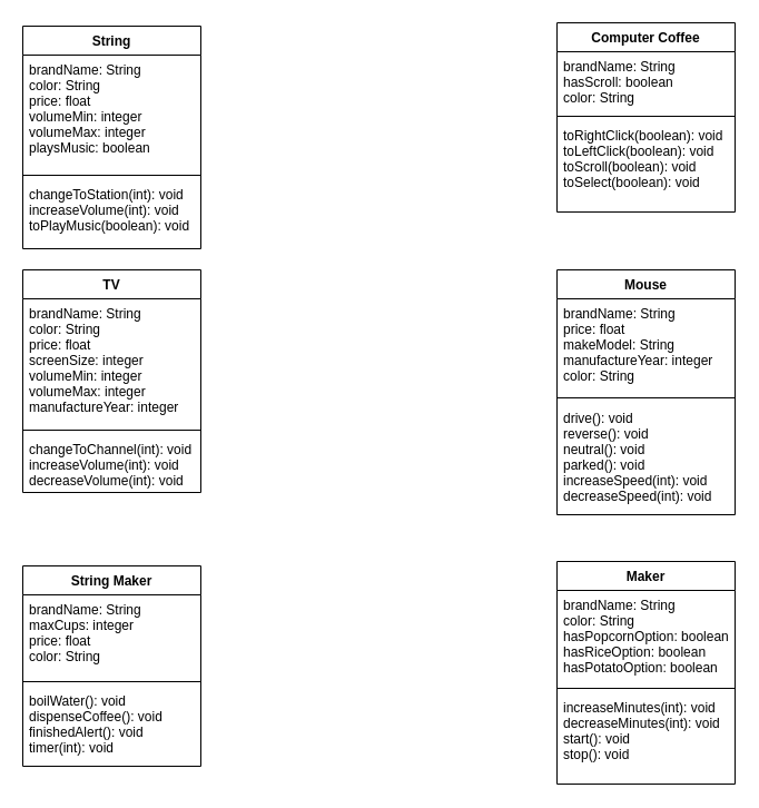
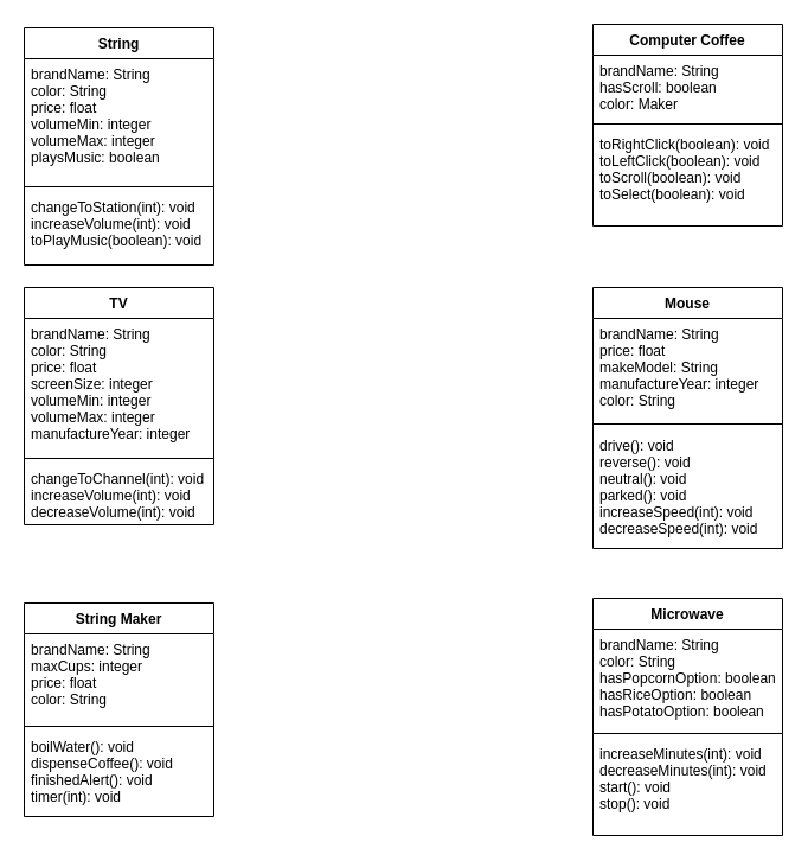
  <mxCell id="0" />
  <mxCell id="1" parent="0" />
  <mxCell id="2" value="String" style="swimlane;fontStyle=1;align=center;verticalAlign=top;childLayout=stackLayout;horizontal=1;startSize=26;horizontalStack=0;resizeParent=1;resizeParentMax=0;resizeLast=0;collapsible=1;marginBottom=0;" vertex="1" parent="1"><mxGeometry x="20" y="23" width="160" height="200" as="geometry" /></mxCell>
  <mxCell id="3" value="brandName: String&#10;color: String&#10;price: float&#10;volumeMin: integer&#10;volumeMax: integer&#10;playsMusic: boolean" style="text;strokeColor=none;fillColor=none;align=left;verticalAlign=top;spacingLeft=4;spacingRight=4;overflow=hidden;rotatable=0;points=[[0,0.5],[1,0.5]];portConstraint=eastwest;" vertex="1" parent="2"><mxGeometry y="26" width="160" height="104" as="geometry" /></mxCell>
  <mxCell id="4" value="" style="line;strokeWidth=1;fillColor=none;align=left;verticalAlign=middle;spacingTop=-1;spacingLeft=3;spacingRight=3;rotatable=0;labelPosition=right;points=[];portConstraint=eastwest;" vertex="1" parent="2"><mxGeometry y="130" width="160" height="8" as="geometry" /></mxCell>
  <mxCell id="5" value="changeToStation(int): void&#10;increaseVolume(int): void&#10;toPlayMusic(boolean): void" style="text;strokeColor=none;fillColor=none;align=left;verticalAlign=top;spacingLeft=4;spacingRight=4;overflow=hidden;rotatable=0;points=[[0,0.5],[1,0.5]];portConstraint=eastwest;" vertex="1" parent="2"><mxGeometry y="138" width="160" height="62" as="geometry" /></mxCell>
  <mxCell id="6" value="TV" style="swimlane;fontStyle=1;align=center;verticalAlign=top;childLayout=stackLayout;horizontal=1;startSize=26;horizontalStack=0;resizeParent=1;resizeParentMax=0;resizeLast=0;collapsible=1;marginBottom=0;" vertex="1" parent="1"><mxGeometry x="20" y="242" width="160" height="200" as="geometry" /></mxCell>
  <mxCell id="7" value="brandName: String&#10;color: String&#10;price: float&#10;screenSize: integer&#10;volumeMin: integer&#10;volumeMax: integer&#10;manufactureYear: integer&#10;" style="text;strokeColor=none;fillColor=none;align=left;verticalAlign=top;spacingLeft=4;spacingRight=4;overflow=hidden;rotatable=0;points=[[0,0.5],[1,0.5]];portConstraint=eastwest;" vertex="1" parent="6"><mxGeometry y="26" width="160" height="114" as="geometry" /></mxCell>
  <mxCell id="8" value="" style="line;strokeWidth=1;fillColor=none;align=left;verticalAlign=middle;spacingTop=-1;spacingLeft=3;spacingRight=3;rotatable=0;labelPosition=right;points=[];portConstraint=eastwest;" vertex="1" parent="6"><mxGeometry y="140" width="160" height="8" as="geometry" /></mxCell>
  <mxCell id="9" value="changeToChannel(int): void&#10;increaseVolume(int): void&#10;decreaseVolume(int): void&#10;" style="text;strokeColor=none;fillColor=none;align=left;verticalAlign=top;spacingLeft=4;spacingRight=4;overflow=hidden;rotatable=0;points=[[0,0.5],[1,0.5]];portConstraint=eastwest;" vertex="1" parent="6"><mxGeometry y="148" width="160" height="52" as="geometry" /></mxCell>
  <mxCell id="10" value="Mouse" style="swimlane;fontStyle=1;align=center;verticalAlign=top;childLayout=stackLayout;horizontal=1;startSize=26;horizontalStack=0;resizeParent=1;resizeParentMax=0;resizeLast=0;collapsible=1;marginBottom=0;" vertex="1" parent="1"><mxGeometry x="500" y="242" width="160" height="220" as="geometry" /></mxCell>
  <mxCell id="11" value="brandName: String&#10;price: float&#10;makeModel: String&#10;manufactureYear: integer&#10;color: String&#10;" style="text;strokeColor=none;fillColor=none;align=left;verticalAlign=top;spacingLeft=4;spacingRight=4;overflow=hidden;rotatable=0;points=[[0,0.5],[1,0.5]];portConstraint=eastwest;" vertex="1" parent="10"><mxGeometry y="26" width="160" height="84" as="geometry" /></mxCell>
  <mxCell id="12" value="" style="line;strokeWidth=1;fillColor=none;align=left;verticalAlign=middle;spacingTop=-1;spacingLeft=3;spacingRight=3;rotatable=0;labelPosition=right;points=[];portConstraint=eastwest;" vertex="1" parent="10"><mxGeometry y="110" width="160" height="10" as="geometry" /></mxCell>
  <mxCell id="13" value="drive(): void&#10;reverse(): void&#10;neutral(): void&#10;parked(): void&#10;increaseSpeed(int): void&#10;decreaseSpeed(int): void" style="text;strokeColor=none;fillColor=none;align=left;verticalAlign=top;spacingLeft=4;spacingRight=4;overflow=hidden;rotatable=0;points=[[0,0.5],[1,0.5]];portConstraint=eastwest;" vertex="1" parent="10"><mxGeometry y="120" width="160" height="100" as="geometry" /></mxCell>
  <mxCell id="14" value="Computer Coffee&#10;" style="swimlane;fontStyle=1;align=center;verticalAlign=top;childLayout=stackLayout;horizontal=1;startSize=26;horizontalStack=0;resizeParent=1;resizeParentMax=0;resizeLast=0;collapsible=1;marginBottom=0;" vertex="1" parent="1"><mxGeometry x="500" y="20" width="160" height="170" as="geometry" /></mxCell>
- <mxCell id="15" value="brandName: String&#10;hasScroll: boolean&#10;color: String" style="text;strokeColor=none;fillColor=none;align=left;verticalAlign=top;spacingLeft=4;spacingRight=4;overflow=hidden;rotatable=0;points=[[0,0.5],[1,0.5]];portConstraint=eastwest;" vertex="1" parent="14"><mxGeometry y="26" width="160" height="54" as="geometry" /></mxCell>
+ <mxCell id="15" value="brandName: String&#10;hasScroll: boolean&#10;color: Maker" style="text;strokeColor=none;fillColor=none;align=left;verticalAlign=top;spacingLeft=4;spacingRight=4;overflow=hidden;rotatable=0;points=[[0,0.5],[1,0.5]];portConstraint=eastwest;" vertex="1" parent="14"><mxGeometry y="26" width="160" height="54" as="geometry" /></mxCell>
  <mxCell id="16" value="" style="line;strokeWidth=1;fillColor=none;align=left;verticalAlign=middle;spacingTop=-1;spacingLeft=3;spacingRight=3;rotatable=0;labelPosition=right;points=[];portConstraint=eastwest;" vertex="1" parent="14"><mxGeometry y="80" width="160" height="8" as="geometry" /></mxCell>
  <mxCell id="17" value="toRightClick(boolean): void&#10;toLeftClick(boolean): void&#10;toScroll(boolean): void&#10;toSelect(boolean): void&#10;" style="text;strokeColor=none;fillColor=none;align=left;verticalAlign=top;spacingLeft=4;spacingRight=4;overflow=hidden;rotatable=0;points=[[0,0.5],[1,0.5]];portConstraint=eastwest;" vertex="1" parent="14"><mxGeometry y="88" width="160" height="82" as="geometry" /></mxCell>
  <mxCell id="18" value="String Maker" style="swimlane;fontStyle=1;align=center;verticalAlign=top;childLayout=stackLayout;horizontal=1;startSize=26;horizontalStack=0;resizeParent=1;resizeParentMax=0;resizeLast=0;collapsible=1;marginBottom=0;" vertex="1" parent="1"><mxGeometry x="20" y="508" width="160" height="180" as="geometry" /></mxCell>
  <mxCell id="19" value="brandName: String&#10;maxCups: integer&#10;price: float&#10;color: String&#10;" style="text;strokeColor=none;fillColor=none;align=left;verticalAlign=top;spacingLeft=4;spacingRight=4;overflow=hidden;rotatable=0;points=[[0,0.5],[1,0.5]];portConstraint=eastwest;" vertex="1" parent="18"><mxGeometry y="26" width="160" height="74" as="geometry" /></mxCell>
  <mxCell id="20" value="" style="line;strokeWidth=1;fillColor=none;align=left;verticalAlign=middle;spacingTop=-1;spacingLeft=3;spacingRight=3;rotatable=0;labelPosition=right;points=[];portConstraint=eastwest;" vertex="1" parent="18"><mxGeometry y="100" width="160" height="8" as="geometry" /></mxCell>
  <mxCell id="21" value="boilWater(): void&#10;dispenseCoffee(): void&#10;finishedAlert(): void&#10;timer(int): void" style="text;strokeColor=none;fillColor=none;align=left;verticalAlign=top;spacingLeft=4;spacingRight=4;overflow=hidden;rotatable=0;points=[[0,0.5],[1,0.5]];portConstraint=eastwest;" vertex="1" parent="18"><mxGeometry y="108" width="160" height="72" as="geometry" /></mxCell>
- <mxCell id="22" value="Maker&#10;" style="swimlane;fontStyle=1;align=center;verticalAlign=top;childLayout=stackLayout;horizontal=1;startSize=26;horizontalStack=0;resizeParent=1;resizeParentMax=0;resizeLast=0;collapsible=1;marginBottom=0;" vertex="1" parent="1"><mxGeometry x="500" y="504" width="160" height="200" as="geometry" /></mxCell>
+ <mxCell id="22" value="Microwave&#10;" style="swimlane;fontStyle=1;align=center;verticalAlign=top;childLayout=stackLayout;horizontal=1;startSize=26;horizontalStack=0;resizeParent=1;resizeParentMax=0;resizeLast=0;collapsible=1;marginBottom=0;" vertex="1" parent="1"><mxGeometry x="500" y="504" width="160" height="200" as="geometry" /></mxCell>
  <mxCell id="23" value="brandName: String&#10;color: String&#10;hasPopcornOption: boolean&#10;hasRiceOption: boolean&#10;hasPotatoOption: boolean" style="text;strokeColor=none;fillColor=none;align=left;verticalAlign=top;spacingLeft=4;spacingRight=4;overflow=hidden;rotatable=0;points=[[0,0.5],[1,0.5]];portConstraint=eastwest;" vertex="1" parent="22"><mxGeometry y="26" width="160" height="84" as="geometry" /></mxCell>
  <mxCell id="24" value="" style="line;strokeWidth=1;fillColor=none;align=left;verticalAlign=middle;spacingTop=-1;spacingLeft=3;spacingRight=3;rotatable=0;labelPosition=right;points=[];portConstraint=eastwest;" vertex="1" parent="22"><mxGeometry y="110" width="160" height="8" as="geometry" /></mxCell>
  <mxCell id="25" value="increaseMinutes(int): void&#10;decreaseMinutes(int): void&#10;start(): void&#10;stop(): void" style="text;strokeColor=none;fillColor=none;align=left;verticalAlign=top;spacingLeft=4;spacingRight=4;overflow=hidden;rotatable=0;points=[[0,0.5],[1,0.5]];portConstraint=eastwest;" vertex="1" parent="22"><mxGeometry y="118" width="160" height="82" as="geometry" /></mxCell>
